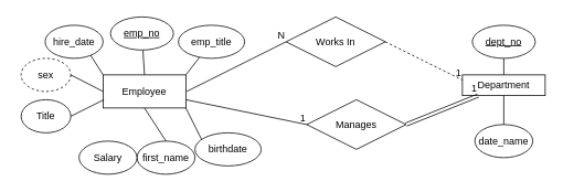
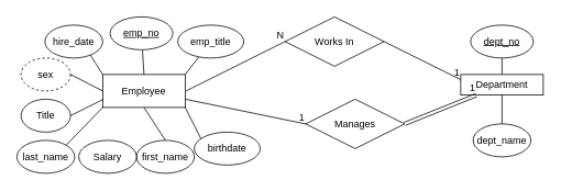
  <mxCell id="0" />
  <mxCell id="1" parent="0" />
  <mxCell id="2" value="Employee" style="whiteSpace=wrap;html=1;align=center;" vertex="1" parent="1"><mxGeometry x="124" y="90" width="100" height="40" as="geometry" /></mxCell>
  <mxCell id="3" value="" style="endArrow=none;html=1;rounded=0;exitX=0.5;exitY=0;exitDx=0;exitDy=0;" edge="1" parent="1" source="18"><mxGeometry width="50" height="50" relative="1" as="geometry"><mxPoint x="164" y="100" as="sourcePoint" /><mxPoint x="174" y="50" as="targetPoint" /></mxGeometry></mxCell>
  <mxCell id="4" value="" style="endArrow=none;html=1;rounded=0;exitX=1;exitY=0;exitDx=0;exitDy=0;" edge="1" parent="1" source="16"><mxGeometry width="50" height="50" relative="1" as="geometry"><mxPoint x="184" y="100" as="sourcePoint" /><mxPoint x="244" y="50" as="targetPoint" /></mxGeometry></mxCell>
  <mxCell id="5" value="" style="endArrow=none;html=1;rounded=0;exitX=1;exitY=1;exitDx=0;exitDy=0;" edge="1" parent="1" source="2"><mxGeometry width="50" height="50" relative="1" as="geometry"><mxPoint x="234" y="100" as="sourcePoint" /><mxPoint x="244" y="170" as="targetPoint" /></mxGeometry></mxCell>
  <mxCell id="6" value="" style="endArrow=none;html=1;rounded=0;exitX=0.5;exitY=1;exitDx=0;exitDy=0;entryX=0.5;entryY=0;entryDx=0;entryDy=0;" edge="1" parent="1" source="2" target="12"><mxGeometry width="50" height="50" relative="1" as="geometry"><mxPoint x="234" y="140" as="sourcePoint" /><mxPoint x="174" y="170" as="targetPoint" /></mxGeometry></mxCell>
+ <mxCell id="7" value="" style="endArrow=none;html=1;rounded=0;exitX=0;exitY=1;exitDx=0;exitDy=0;entryX=1;entryY=0;entryDx=0;entryDy=0;" edge="1" parent="1" source="2" target="10"><mxGeometry width="50" height="50" relative="1" as="geometry"><mxPoint x="159" y="140" as="sourcePoint" /><mxPoint x="105" y="170" as="targetPoint" /></mxGeometry></mxCell>
  <mxCell id="8" value="" style="endArrow=none;html=1;rounded=0;exitX=0;exitY=0;exitDx=0;exitDy=0;" edge="1" parent="1" source="2"><mxGeometry width="50" height="50" relative="1" as="geometry"><mxPoint x="134" y="140" as="sourcePoint" /><mxPoint x="105" y="60" as="targetPoint" /></mxGeometry></mxCell>
  <mxCell id="9" value="" style="endArrow=none;html=1;rounded=0;exitX=0;exitY=0.5;exitDx=0;exitDy=0;entryX=1;entryY=0.5;entryDx=0;entryDy=0;" edge="1" parent="1" source="2" target="13"><mxGeometry width="50" height="50" relative="1" as="geometry"><mxPoint x="159" y="140" as="sourcePoint" /><mxPoint x="105" y="110" as="targetPoint" /></mxGeometry></mxCell>
+ <mxCell id="10" value="last_name" style="ellipse;whiteSpace=wrap;html=1;align=center;" vertex="1" parent="1"><mxGeometry x="20" y="170" width="70" height="40" as="geometry" /></mxCell>
  <mxCell id="11" value="birthdate" style="ellipse;whiteSpace=wrap;html=1;align=center;" vertex="1" parent="1"><mxGeometry x="235" y="160" width="80" height="40" as="geometry" /></mxCell>
  <mxCell id="12" value="first_name" style="ellipse;whiteSpace=wrap;html=1;align=center;" vertex="1" parent="1"><mxGeometry x="165" y="170" width="70" height="40" as="geometry" /></mxCell>
  <mxCell id="13" value="sex" style="ellipse;whiteSpace=wrap;html=1;align=center;dashed=1;" vertex="1" parent="1"><mxGeometry x="25" y="70" width="60" height="40" as="geometry" /></mxCell>
  <mxCell id="14" value="hire_date" style="ellipse;whiteSpace=wrap;html=1;align=center;" vertex="1" parent="1"><mxGeometry x="54" y="30" width="70" height="40" as="geometry" /></mxCell>
  <mxCell id="15" value="" style="endArrow=none;html=1;rounded=0;exitX=1;exitY=0;exitDx=0;exitDy=0;" edge="1" parent="1" source="2" target="16"><mxGeometry width="50" height="50" relative="1" as="geometry"><mxPoint x="224" y="90" as="sourcePoint" /><mxPoint x="244" y="50" as="targetPoint" /></mxGeometry></mxCell>
  <mxCell id="16" value="emp_title" style="ellipse;whiteSpace=wrap;html=1;align=center;" vertex="1" parent="1"><mxGeometry x="215" y="30" width="80" height="40" as="geometry" /></mxCell>
  <mxCell id="17" value="" style="endArrow=none;html=1;rounded=0;exitX=0.5;exitY=0;exitDx=0;exitDy=0;" edge="1" parent="1" source="2" target="18"><mxGeometry width="50" height="50" relative="1" as="geometry"><mxPoint x="174" y="90" as="sourcePoint" /><mxPoint x="174" y="50" as="targetPoint" /></mxGeometry></mxCell>
  <mxCell id="18" value="emp_no" style="ellipse;whiteSpace=wrap;html=1;align=center;fontStyle=4;" vertex="1" parent="1"><mxGeometry x="133" y="20" width="76" height="40" as="geometry" /></mxCell>
  <mxCell id="19" value="Department" style="whiteSpace=wrap;html=1;align=center;" vertex="1" parent="1"><mxGeometry x="558" y="90" width="100" height="25" as="geometry" /></mxCell>
  <mxCell id="20" value="" style="endArrow=none;html=1;rounded=0;exitX=0.5;exitY=1;exitDx=0;exitDy=0;entryX=0.5;entryY=0;entryDx=0;entryDy=0;" edge="1" parent="1" target="19"><mxGeometry width="50" height="50" relative="1" as="geometry"><mxPoint x="608" y="70" as="sourcePoint" /><mxPoint x="678" y="167" as="targetPoint" /></mxGeometry></mxCell>
  <mxCell id="21" value="" style="endArrow=none;html=1;rounded=0;exitX=0.5;exitY=1;exitDx=0;exitDy=0;" edge="1" parent="1" source="28"><mxGeometry width="50" height="50" relative="1" as="geometry"><mxPoint x="668" y="137" as="sourcePoint" /><mxPoint x="608" y="167" as="targetPoint" /></mxGeometry></mxCell>
  <mxCell id="22" value="Works In" style="shape=rhombus;perimeter=rhombusPerimeter;whiteSpace=wrap;html=1;align=center;" vertex="1" parent="1"><mxGeometry x="345" y="20" width="120" height="60" as="geometry" /></mxCell>
  <mxCell id="23" value="" style="endArrow=none;html=1;rounded=0;entryX=0;entryY=0.5;entryDx=0;entryDy=0;" edge="1" parent="1" target="22"><mxGeometry relative="1" as="geometry"><mxPoint x="225" y="110" as="sourcePoint" /><mxPoint x="605" y="150" as="targetPoint" /></mxGeometry></mxCell>
  <mxCell id="24" value="N" style="resizable=0;html=1;whiteSpace=wrap;align=right;verticalAlign=bottom;" connectable="0" vertex="1" parent="23"><mxGeometry x="1" relative="1" as="geometry" /></mxCell>
- <mxCell id="25" value="" style="endArrow=none;html=1;rounded=0;exitX=1;exitY=0.5;exitDx=0;exitDy=0;entryX=0;entryY=0.25;entryDx=0;entryDy=0;dashed=1;" edge="1" parent="1" source="22" target="19"><mxGeometry relative="1" as="geometry"><mxPoint x="445" y="150" as="sourcePoint" /><mxPoint x="605" y="150" as="targetPoint" /></mxGeometry></mxCell>
+ <mxCell id="25" value="" style="endArrow=none;html=1;rounded=0;exitX=1;exitY=0.5;exitDx=0;exitDy=0;entryX=0;entryY=0.25;entryDx=0;entryDy=0;" edge="1" parent="1" source="22" target="19"><mxGeometry relative="1" as="geometry"><mxPoint x="445" y="150" as="sourcePoint" /><mxPoint x="605" y="150" as="targetPoint" /></mxGeometry></mxCell>
  <mxCell id="26" value="1" style="resizable=0;html=1;whiteSpace=wrap;align=right;verticalAlign=bottom;" connectable="0" vertex="1" parent="25"><mxGeometry x="1" relative="1" as="geometry" /></mxCell>
  <mxCell id="27" value="" style="endArrow=none;html=1;rounded=0;exitX=0.5;exitY=1;exitDx=0;exitDy=0;" edge="1" parent="1" source="19" target="28"><mxGeometry width="50" height="50" relative="1" as="geometry"><mxPoint x="608" y="130" as="sourcePoint" /><mxPoint x="608" y="167" as="targetPoint" /></mxGeometry></mxCell>
- <mxCell id="28" value="date_name" style="ellipse;whiteSpace=wrap;html=1;align=center;" vertex="1" parent="1"><mxGeometry x="573" y="150" width="70" height="40" as="geometry" /></mxCell>
+ <mxCell id="28" value="dept_name" style="ellipse;whiteSpace=wrap;html=1;align=center;" vertex="1" parent="1"><mxGeometry x="573" y="150" width="70" height="40" as="geometry" /></mxCell>
  <mxCell id="29" value="Manages" style="shape=rhombus;perimeter=rhombusPerimeter;whiteSpace=wrap;html=1;align=center;" vertex="1" parent="1"><mxGeometry x="370" y="120" width="120" height="60" as="geometry" /></mxCell>
  <mxCell id="30" value="" style="endArrow=none;html=1;rounded=0;exitX=1;exitY=0.75;exitDx=0;exitDy=0;entryX=0;entryY=0.5;entryDx=0;entryDy=0;" edge="1" parent="1" source="2" target="29"><mxGeometry relative="1" as="geometry"><mxPoint x="295" y="160" as="sourcePoint" /><mxPoint x="455" y="160" as="targetPoint" /></mxGeometry></mxCell>
  <mxCell id="31" value="1" style="resizable=0;html=1;whiteSpace=wrap;align=right;verticalAlign=bottom;" connectable="0" vertex="1" parent="30"><mxGeometry x="1" relative="1" as="geometry" /></mxCell>
  <mxCell id="32" value="" style="shape=link;html=1;rounded=0;exitX=1;exitY=0.5;exitDx=0;exitDy=0;" edge="1" parent="1" source="29" target="19"><mxGeometry relative="1" as="geometry"><mxPoint x="295" y="160" as="sourcePoint" /><mxPoint x="455" y="160" as="targetPoint" /></mxGeometry></mxCell>
  <mxCell id="33" value="1" style="resizable=0;html=1;whiteSpace=wrap;align=right;verticalAlign=bottom;" connectable="0" vertex="1" parent="32"><mxGeometry x="1" relative="1" as="geometry" /></mxCell>
  <mxCell id="34" value="" style="endArrow=none;html=1;rounded=0;exitX=0.25;exitY=1;exitDx=0;exitDy=0;" edge="1" parent="1" source="35"><mxGeometry width="50" height="50" relative="1" as="geometry"><mxPoint x="184" y="140" as="sourcePoint" /><mxPoint x="125" y="190" as="targetPoint" /></mxGeometry></mxCell>
  <mxCell id="35" value="Salary" style="ellipse;whiteSpace=wrap;html=1;align=center;" vertex="1" parent="1"><mxGeometry x="95" y="170" width="70" height="40" as="geometry" /></mxCell>
  <mxCell id="36" value="dept_no" style="ellipse;whiteSpace=wrap;html=1;align=center;fontStyle=4;" vertex="1" parent="1"><mxGeometry x="570" y="30" width="76" height="40" as="geometry" /></mxCell>
  <mxCell id="37" value="Title" style="ellipse;whiteSpace=wrap;html=1;align=center;" vertex="1" parent="1"><mxGeometry x="25" y="120" width="60" height="40" as="geometry" /></mxCell>
  <mxCell id="38" value="" style="endArrow=none;html=1;rounded=0;entryX=1;entryY=0.5;entryDx=0;entryDy=0;" edge="1" parent="1" target="37"><mxGeometry width="50" height="50" relative="1" as="geometry"><mxPoint x="125" y="120" as="sourcePoint" /><mxPoint x="95" y="130" as="targetPoint" /></mxGeometry></mxCell>
